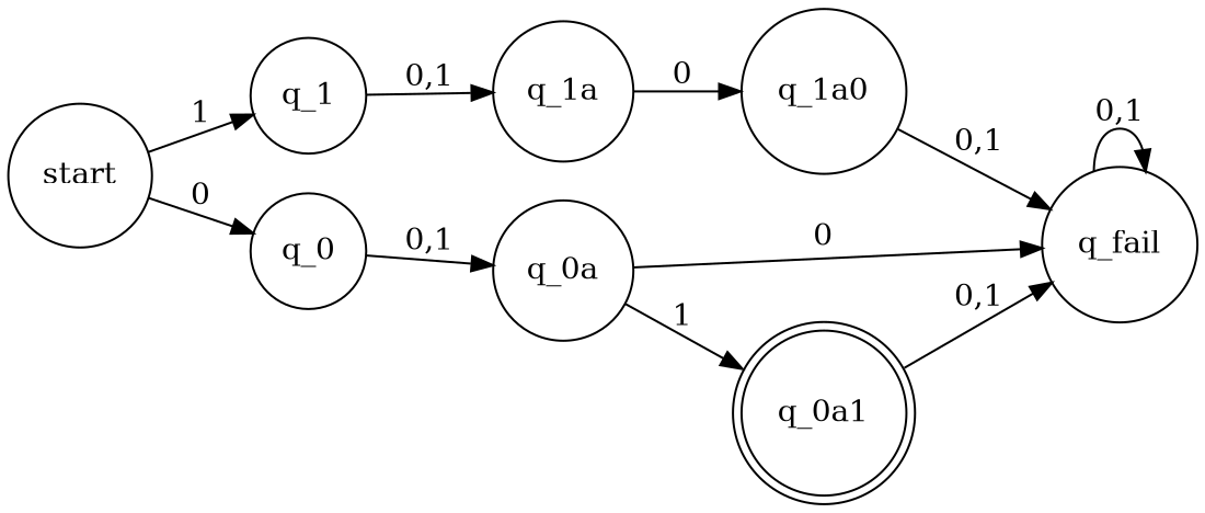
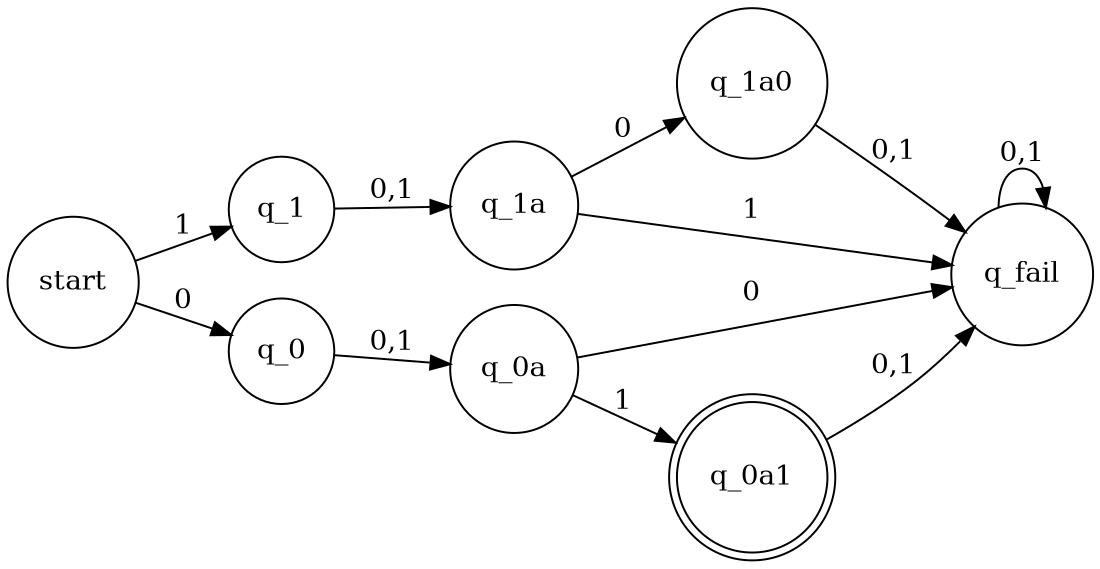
  digraph {
    rankdir=LR
    node [shape=circle]
    q_1a0
    q_fail
    q_0a1 [shape=doublecircle]
    start
    q_1
    q_0
    q_1a
    q_0a
    q_1a0 -> q_fail [label="0,1"]
    q_fail -> q_fail [label="0,1"]
    q_0a1 -> q_fail [label="0,1"]
    start -> q_1 [label=1]
    start -> q_0 [label=0]
    q_1 -> q_1a [label="0,1"]
    q_0 -> q_0a [label="0,1"]
    q_1a -> q_1a0 [label=0]
+   q_1a -> q_fail [label=1]
    q_0a -> q_fail [label=0]
    q_0a -> q_0a1 [label=1]
  }
